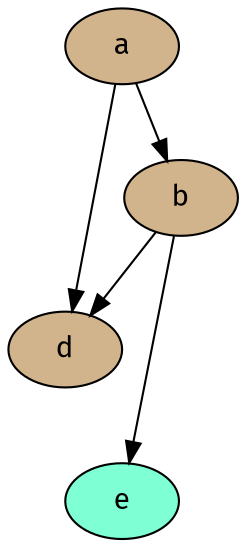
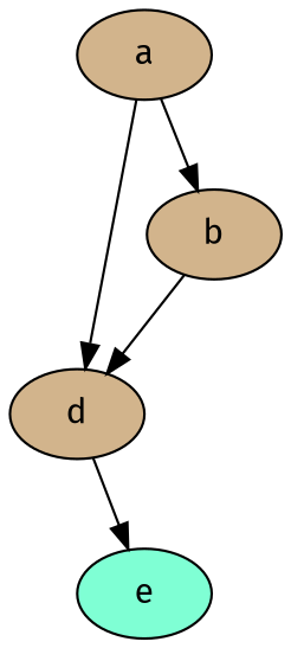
  digraph {
    fontname="Fira Sans"
    node [fillcolor=tan fontname="Fira Sans" style=filled]
    edge [fontname="Fira Sans"]
    a
    b
    d
    e [fillcolor=aquamarine]
    a -> b [w=1]
    a -> d [w=21]
    b -> d [w=8]
-   b -> e [w=5]
+   d -> e [w=5]
  }
